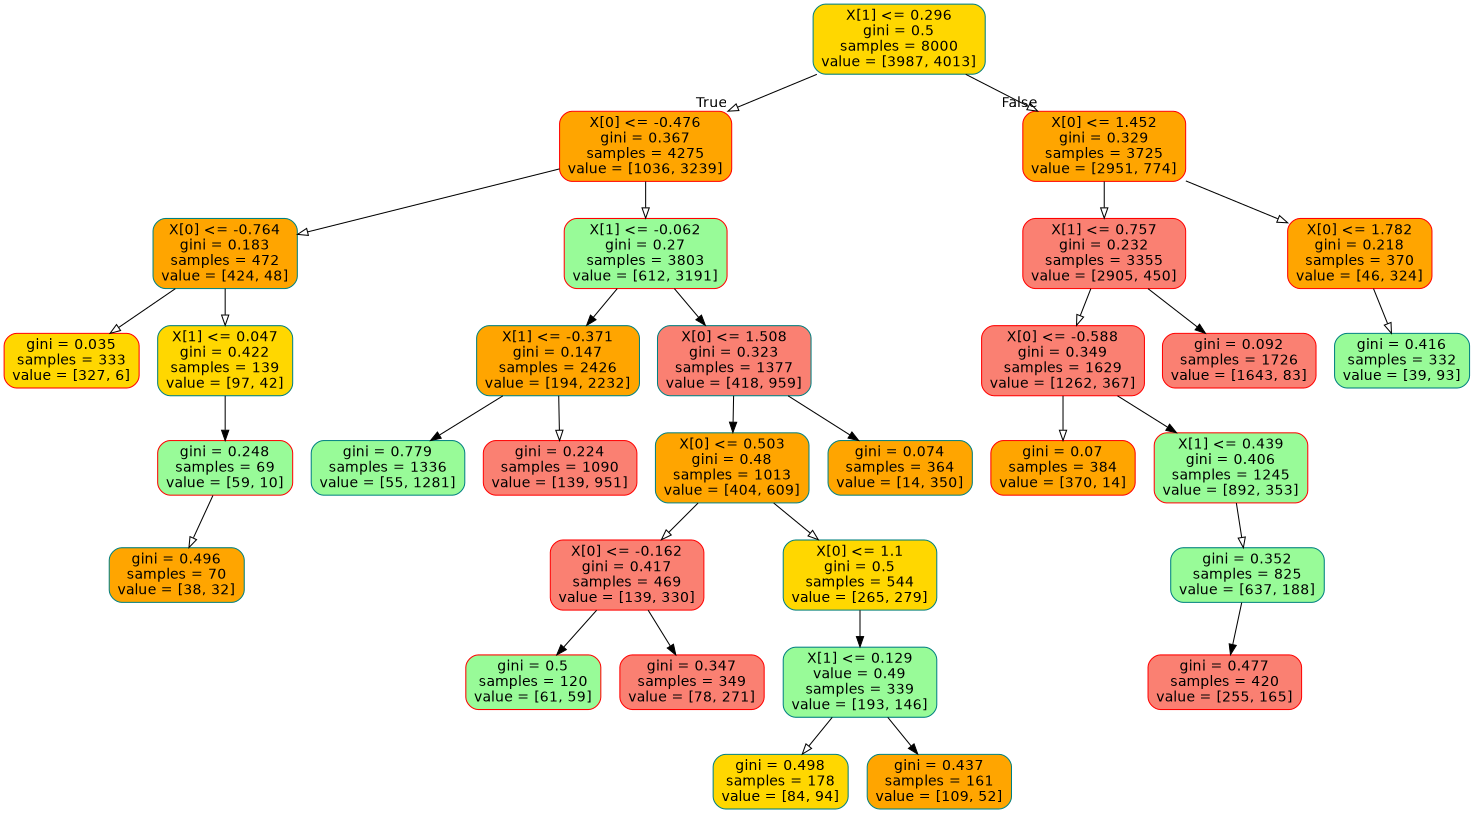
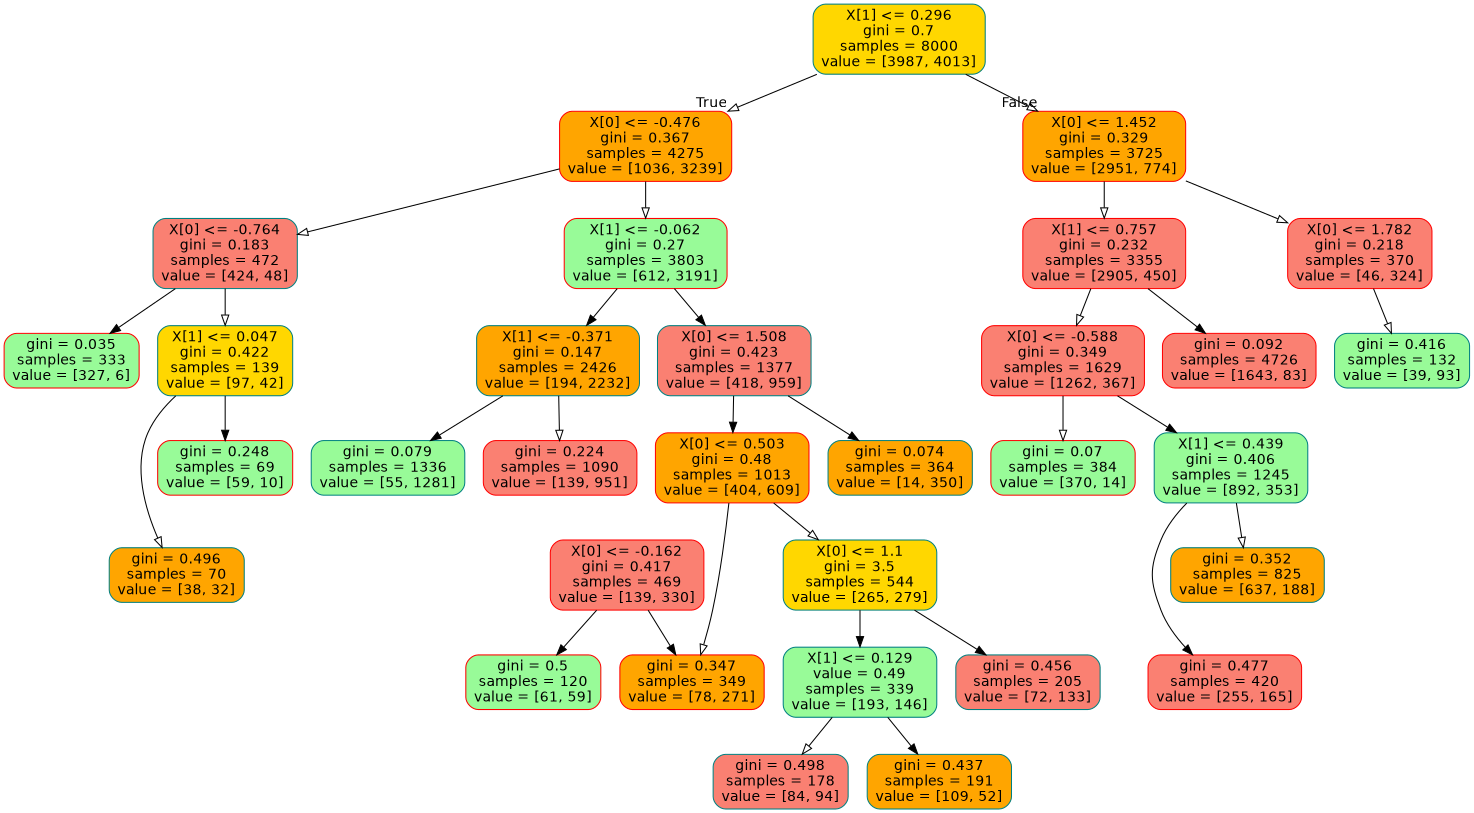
  digraph {
    node [color=teal fillcolor=orange fontname=helvetica shape=box style="filled, rounded"]
    edge [arrowhead=onormal fontname=helvetica]
-   n1 [fillcolor=gold label="X[1] <= 0.296\ngini = 0.5\nsamples = 8000\nvalue = [3987, 4013]"]
+   n1 [fillcolor=gold label="X[1] <= 0.296\ngini = 0.7\nsamples = 8000\nvalue = [3987, 4013]"]
    n2 [color=red label="X[0] <= -0.476\ngini = 0.367\nsamples = 4275\nvalue = [1036, 3239]"]
    n3 [color=red label="X[0] <= 1.452\ngini = 0.329\nsamples = 3725\nvalue = [2951, 774]"]
-   n4 [label="X[0] <= -0.764\ngini = 0.183\nsamples = 472\nvalue = [424, 48]"]
+   n4 [fillcolor=salmon label="X[0] <= -0.764\ngini = 0.183\nsamples = 472\nvalue = [424, 48]"]
    n5 [color=red fillcolor=palegreen label="X[1] <= -0.062\ngini = 0.27\nsamples = 3803\nvalue = [612, 3191]"]
    n6 [color=red fillcolor=salmon label="X[1] <= 0.757\ngini = 0.232\nsamples = 3355\nvalue = [2905, 450]"]
-   n7 [color=red label="X[0] <= 1.782\ngini = 0.218\nsamples = 370\nvalue = [46, 324]"]
-   n8 [color=red fillcolor=gold label="gini = 0.035\nsamples = 333\nvalue = [327, 6]"]
+   n7 [color=red fillcolor=salmon label="X[0] <= 1.782\ngini = 0.218\nsamples = 370\nvalue = [46, 324]"]
+   n8 [color=red fillcolor=palegreen label="gini = 0.035\nsamples = 333\nvalue = [327, 6]"]
    n9 [fillcolor=gold label="X[1] <= 0.047\ngini = 0.422\nsamples = 139\nvalue = [97, 42]"]
    n10 [label="X[1] <= -0.371\ngini = 0.147\nsamples = 2426\nvalue = [194, 2232]"]
-   n11 [fillcolor=salmon label="X[0] <= 1.508\ngini = 0.323\nsamples = 1377\nvalue = [418, 959]"]
+   n11 [fillcolor=salmon label="X[0] <= 1.508\ngini = 0.423\nsamples = 1377\nvalue = [418, 959]"]
    n12 [label="gini = 0.496\nsamples = 70\nvalue = [38, 32]"]
    n13 [color=red fillcolor=palegreen label="gini = 0.248\nsamples = 69\nvalue = [59, 10]"]
-   n14 [fillcolor=palegreen label="gini = 0.779\nsamples = 1336\nvalue = [55, 1281]"]
+   n14 [fillcolor=palegreen label="gini = 0.079\nsamples = 1336\nvalue = [55, 1281]"]
    n15 [color=red fillcolor=salmon label="gini = 0.224\nsamples = 1090\nvalue = [139, 951]"]
-   n16 [label="X[0] <= 0.503\ngini = 0.48\nsamples = 1013\nvalue = [404, 609]"]
+   n16 [color=red label="X[0] <= 0.503\ngini = 0.48\nsamples = 1013\nvalue = [404, 609]"]
    n17 [label="gini = 0.074\nsamples = 364\nvalue = [14, 350]"]
    n18 [color=red fillcolor=salmon label="X[0] <= -0.162\ngini = 0.417\nsamples = 469\nvalue = [139, 330]"]
-   n19 [fillcolor=gold label="X[0] <= 1.1\ngini = 0.5\nsamples = 544\nvalue = [265, 279]"]
+   n19 [fillcolor=gold label="X[0] <= 1.1\ngini = 3.5\nsamples = 544\nvalue = [265, 279]"]
    n20 [color=red fillcolor=palegreen label="gini = 0.5\nsamples = 120\nvalue = [61, 59]"]
-   n21 [color=red fillcolor=salmon label="gini = 0.347\nsamples = 349\nvalue = [78, 271]"]
+   n21 [color=red label="gini = 0.347\nsamples = 349\nvalue = [78, 271]"]
    n22 [fillcolor=palegreen label="X[1] <= 0.129\nvalue = 0.49\nsamples = 339\nvalue = [193, 146]"]
-   n24 [fillcolor=gold label="gini = 0.498\nsamples = 178\nvalue = [84, 94]"]
-   n25 [label="gini = 0.437\nsamples = 161\nvalue = [109, 52]"]
+   n23 [fillcolor=salmon label="gini = 0.456\nsamples = 205\nvalue = [72, 133]"]
+   n24 [fillcolor=salmon label="gini = 0.498\nsamples = 178\nvalue = [84, 94]"]
+   n25 [label="gini = 0.437\nsamples = 191\nvalue = [109, 52]"]
    n26 [color=red fillcolor=salmon label="X[0] <= -0.588\ngini = 0.349\nsamples = 1629\nvalue = [1262, 367]"]
-   n27 [color=red fillcolor=salmon label="gini = 0.092\nsamples = 1726\nvalue = [1643, 83]"]
-   n28 [fillcolor=palegreen label="gini = 0.416\nsamples = 332\nvalue = [39, 93]"]
-   n29 [color=red label="gini = 0.07\nsamples = 384\nvalue = [370, 14]"]
-   n30 [color=red fillcolor=palegreen label="X[1] <= 0.439\ngini = 0.406\nsamples = 1245\nvalue = [892, 353]"]
+   n27 [color=red fillcolor=salmon label="gini = 0.092\nsamples = 4726\nvalue = [1643, 83]"]
+   n28 [fillcolor=palegreen label="gini = 0.416\nsamples = 132\nvalue = [39, 93]"]
+   n29 [color=red fillcolor=palegreen label="gini = 0.07\nsamples = 384\nvalue = [370, 14]"]
+   n30 [fillcolor=palegreen label="X[1] <= 0.439\ngini = 0.406\nsamples = 1245\nvalue = [892, 353]"]
    n31 [color=red fillcolor=salmon label="gini = 0.477\nsamples = 420\nvalue = [255, 165]"]
-   n32 [fillcolor=palegreen label="gini = 0.352\nsamples = 825\nvalue = [637, 188]"]
+   n32 [label="gini = 0.352\nsamples = 825\nvalue = [637, 188]"]
    n1 -> n2 [headlabel=True labelangle=45 labeldistance=2.5]
    n1 -> n3 [headlabel=False labelangle=-45 labeldistance=2.5]
    n2 -> n4
    n2 -> n5
    n3 -> n6
    n3 -> n7
-   n4 -> n8
+   n4 -> n8 [arrowhead=normal]
    n4 -> n9
    n5 -> n10 [arrowhead=normal]
    n5 -> n11 [arrowhead=normal]
    n6 -> n26
    n6 -> n27 [arrowhead=normal]
    n7 -> n28
-   n13 -> n12
+   n9 -> n12
    n9 -> n13 [arrowhead=normal]
    n10 -> n14 [arrowhead=normal]
    n10 -> n15
    n11 -> n16 [arrowhead=normal]
    n11 -> n17 [arrowhead=normal]
-   n16 -> n18
+   n16 -> n21
    n16 -> n19
    n18 -> n20 [arrowhead=normal]
    n18 -> n21 [arrowhead=normal]
    n19 -> n22 [arrowhead=normal]
+   n19 -> n23 [arrowhead=normal]
    n22 -> n24
    n22 -> n25 [arrowhead=normal]
    n26 -> n29
    n26 -> n30 [arrowhead=normal]
-   n32 -> n31 [arrowhead=normal]
+   n30 -> n31 [arrowhead=normal]
    n30 -> n32
  }
